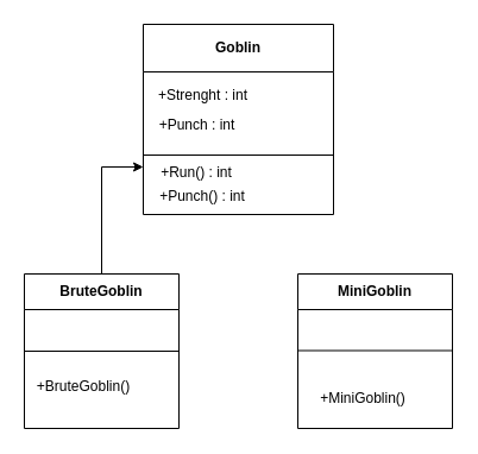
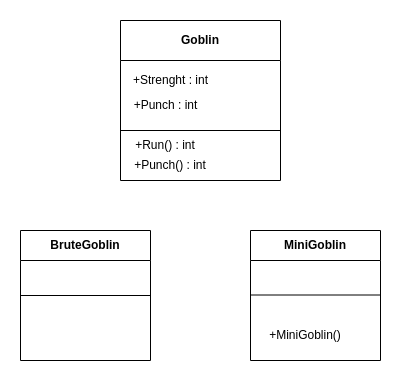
  <mxCell id="0" />
  <mxCell id="1" parent="0" />
  <mxCell id="2" value="Goblin" style="swimlane;whiteSpace=wrap;html=1;startSize=40;" vertex="1" parent="1"><mxGeometry x="120" y="20" width="160" height="160" as="geometry"><mxRectangle x="280" y="120" width="140" height="40" as="alternateBounds" /></mxGeometry></mxCell>
  <mxCell id="3" value="+Strenght : int" style="text;html=1;align=center;verticalAlign=middle;resizable=0;points=[];autosize=1;strokeColor=none;fillColor=none;" vertex="1" parent="2"><mxGeometry y="45" width="100" height="30" as="geometry" /></mxCell>
  <mxCell id="4" value="+Punch : int" style="text;html=1;align=center;verticalAlign=middle;resizable=0;points=[];autosize=1;strokeColor=none;fillColor=none;" vertex="1" parent="2"><mxGeometry y="70" width="90" height="30" as="geometry" /></mxCell>
  <mxCell id="5" value="" style="endArrow=none;html=1;rounded=0;exitX=0;exitY=0.75;exitDx=0;exitDy=0;entryX=1;entryY=0.75;entryDx=0;entryDy=0;" edge="1" parent="2"><mxGeometry width="50" height="50" relative="1" as="geometry"><mxPoint y="110" as="sourcePoint" /><mxPoint x="160" y="110" as="targetPoint" /></mxGeometry></mxCell>
  <mxCell id="6" value="+Run() : int" style="text;html=1;align=center;verticalAlign=middle;whiteSpace=wrap;rounded=0;" vertex="1" parent="2"><mxGeometry x="10" y="110" width="70" height="30" as="geometry" /></mxCell>
  <mxCell id="7" value="+Punch() : int" style="text;html=1;align=center;verticalAlign=middle;whiteSpace=wrap;rounded=0;" vertex="1" parent="2"><mxGeometry x="10" y="130" width="80" height="30" as="geometry" /></mxCell>
- <mxCell id="8" style="edgeStyle=orthogonalEdgeStyle;rounded=0;orthogonalLoop=1;jettySize=auto;html=1;exitX=0.5;exitY=0;exitDx=0;exitDy=0;entryX=0;entryY=0.75;entryDx=0;entryDy=0;" edge="1" parent="1" source="9" target="2"><mxGeometry relative="1" as="geometry" /></mxCell>
  <mxCell id="9" value="BruteGoblin" style="swimlane;whiteSpace=wrap;html=1;startSize=30;" vertex="1" parent="1"><mxGeometry x="20" y="230" width="130" height="130" as="geometry" /></mxCell>
- <mxCell id="10" value="+BruteGoblin()" style="text;html=1;align=center;verticalAlign=middle;whiteSpace=wrap;rounded=0;" vertex="1" parent="9"><mxGeometry x="20" y="80" width="60" height="30" as="geometry" /></mxCell>
  <mxCell id="11" value="" style="endArrow=none;html=1;rounded=0;entryX=1;entryY=0.5;entryDx=0;entryDy=0;exitX=0;exitY=0.5;exitDx=0;exitDy=0;" edge="1" parent="1" source="9" target="9"><mxGeometry width="50" height="50" relative="1" as="geometry"><mxPoint x="40" y="294.5" as="sourcePoint" /><mxPoint x="110" y="294.5" as="targetPoint" /></mxGeometry></mxCell>
  <mxCell id="12" value="MiniGoblin" style="swimlane;whiteSpace=wrap;html=1;startSize=30;" vertex="1" parent="1"><mxGeometry x="250" y="230" width="130" height="130" as="geometry" /></mxCell>
  <mxCell id="13" value="+MiniGoblin()" style="text;html=1;align=center;verticalAlign=middle;whiteSpace=wrap;rounded=0;" vertex="1" parent="12"><mxGeometry x="25" y="90" width="60" height="30" as="geometry" /></mxCell>
  <mxCell id="14" value="" style="endArrow=none;html=1;rounded=0;entryX=1;entryY=0.5;entryDx=0;entryDy=0;exitX=0;exitY=0.5;exitDx=0;exitDy=0;" edge="1" parent="12"><mxGeometry width="50" height="50" relative="1" as="geometry"><mxPoint y="64.5" as="sourcePoint" /><mxPoint x="130" y="64.5" as="targetPoint" /></mxGeometry></mxCell>
